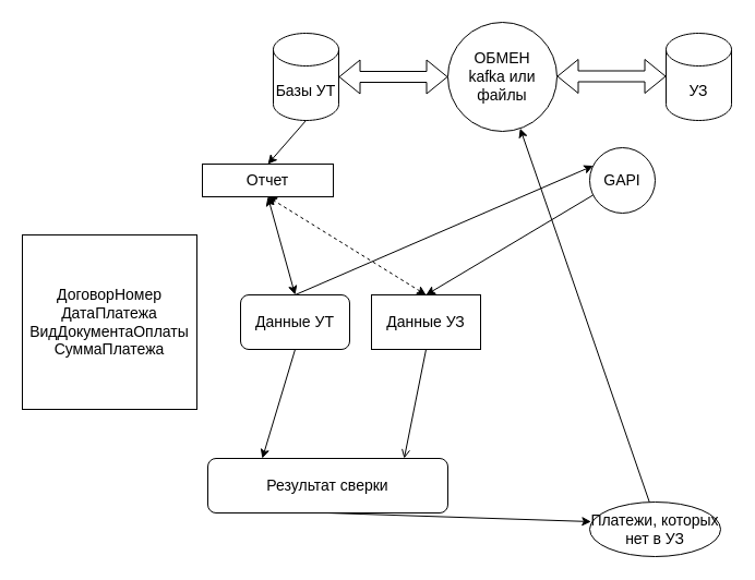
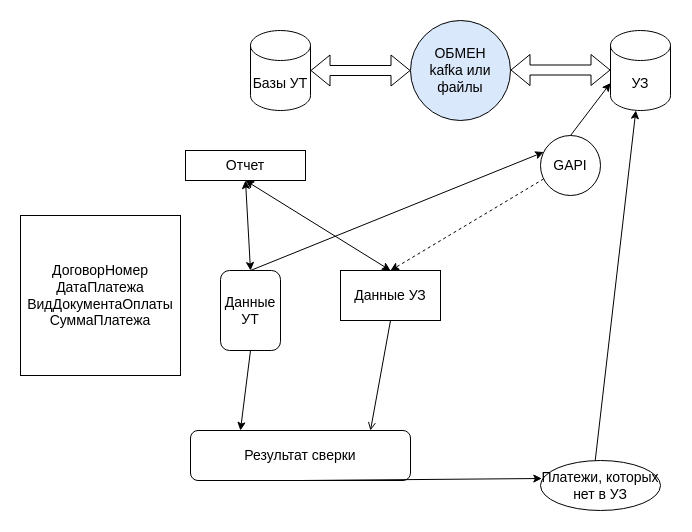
  <mxCell id="0" />
  <mxCell id="1" parent="0" />
  <mxCell id="2" value="&lt;font style=&quot;font-size: 14px;&quot;&gt;Базы УТ&lt;/font&gt;" style="shape=cylinder3;whiteSpace=wrap;html=1;boundedLbl=1;backgroundOutline=1;size=15;" vertex="1" parent="1"><mxGeometry x="250" y="30" width="60" height="80" as="geometry" /></mxCell>
  <mxCell id="3" value="&lt;font style=&quot;font-size: 14px;&quot;&gt;УЗ&lt;/font&gt;" style="shape=cylinder3;whiteSpace=wrap;html=1;boundedLbl=1;backgroundOutline=1;size=15;" vertex="1" parent="1"><mxGeometry x="610" y="30" width="60" height="80" as="geometry" /></mxCell>
  <mxCell id="4" value="Отчет&lt;br&gt;" style="rounded=0;whiteSpace=wrap;html=1;fontSize=14;" vertex="1" parent="1"><mxGeometry x="185" y="150" width="120" height="30" as="geometry" /></mxCell>
- <mxCell id="5" value="Данные УТ&lt;br&gt;" style="rounded=1;whiteSpace=wrap;html=1;fontSize=14;" vertex="1" parent="1"><mxGeometry x="220" y="270" width="100" height="50" as="geometry" /></mxCell>
+ <mxCell id="5" value="Данные УТ&lt;br&gt;" style="rounded=1;whiteSpace=wrap;html=1;fontSize=14;" vertex="1" parent="1"><mxGeometry x="220" y="270" width="60" height="80" as="geometry" /></mxCell>
  <mxCell id="6" value="Данные УЗ" style="whiteSpace=wrap;html=1;fontSize=14;rounded=0;" vertex="1" parent="1"><mxGeometry x="340" y="270" width="100" height="50" as="geometry" /></mxCell>
- <mxCell id="7" value="Результат сверки" style="rounded=1;whiteSpace=wrap;html=1;fontSize=14;" vertex="1" parent="1"><mxGeometry x="190" y="420" width="220" height="50" as="geometry" /></mxCell>
+ <mxCell id="7" value="Результат сверки" style="rounded=1;whiteSpace=wrap;html=1;fontSize=14;" vertex="1" parent="1"><mxGeometry x="190" y="430" width="220" height="50" as="geometry" /></mxCell>
  <mxCell id="8" value="Платежи, которых нет в УЗ&lt;br&gt;" style="ellipse;whiteSpace=wrap;html=1;fontSize=14;" vertex="1" parent="1"><mxGeometry x="540" y="460" width="120" height="50" as="geometry" /></mxCell>
- <mxCell id="9" value="ОБМЕН&lt;br&gt;kafka или файлы" style="ellipse;whiteSpace=wrap;html=1;aspect=fixed;fontSize=14;" vertex="1" parent="1"><mxGeometry x="410" y="20" width="100" height="100" as="geometry" /></mxCell>
+ <mxCell id="9" value="ОБМЕН&lt;br&gt;kafka или файлы" style="ellipse;whiteSpace=wrap;html=1;aspect=fixed;fontSize=14;fillColor=#dae8fc;" vertex="1" parent="1"><mxGeometry x="410" y="20" width="100" height="100" as="geometry" /></mxCell>
  <mxCell id="10" value="GAPI" style="ellipse;whiteSpace=wrap;html=1;aspect=fixed;fontSize=14;" vertex="1" parent="1"><mxGeometry x="540" y="135" width="60" height="60" as="geometry" /></mxCell>
  <mxCell id="11" value="" style="endArrow=classic;html=1;rounded=0;fontSize=14;entryX=0;entryY=0.25;entryDx=0;entryDy=0;exitX=0.5;exitY=0;exitDx=0;exitDy=0;" edge="1" parent="1" source="5" target="10"><mxGeometry width="50" height="50" relative="1" as="geometry"><mxPoint x="390" y="140" as="sourcePoint" /><mxPoint x="440" y="90" as="targetPoint" /></mxGeometry></mxCell>
- <mxCell id="12" value="" style="endArrow=classic;html=1;rounded=0;fontSize=14;entryX=0.5;entryY=0;entryDx=0;entryDy=0;exitX=0;exitY=0.75;exitDx=0;exitDy=0;" edge="1" parent="1" source="10" target="6"><mxGeometry width="50" height="50" relative="1" as="geometry"><mxPoint x="610" y="160" as="sourcePoint" /><mxPoint x="560" y="200" as="targetPoint" /></mxGeometry></mxCell>
- <mxCell id="14" value="" style="endArrow=classic;html=1;rounded=0;fontSize=14;exitX=0.456;exitY=0;exitDx=0;exitDy=0;exitPerimeter=0;" edge="1" parent="1" source="8" target="9"><mxGeometry width="50" height="50" relative="1" as="geometry"><mxPoint x="390" y="140" as="sourcePoint" /><mxPoint x="440" y="90" as="targetPoint" /></mxGeometry></mxCell>
+ <mxCell id="12" value="" style="endArrow=classic;html=1;rounded=0;fontSize=14;entryX=0.5;entryY=0;entryDx=0;entryDy=0;exitX=0;exitY=0.75;exitDx=0;exitDy=0;dashed=1;" edge="1" parent="1" source="10" target="6"><mxGeometry width="50" height="50" relative="1" as="geometry"><mxPoint x="610" y="160" as="sourcePoint" /><mxPoint x="560" y="200" as="targetPoint" /></mxGeometry></mxCell>
+ <mxCell id="13" value="" style="endArrow=classic;html=1;rounded=0;fontSize=14;exitX=0.5;exitY=0;exitDx=0;exitDy=0;entryX=0;entryY=0;entryDx=0;entryDy=52.5;entryPerimeter=0;" edge="1" parent="1" source="10" target="3"><mxGeometry width="50" height="50" relative="1" as="geometry"><mxPoint x="560" y="135" as="sourcePoint" /><mxPoint x="610" y="85" as="targetPoint" /></mxGeometry></mxCell>
+ <mxCell id="14" value="" style="endArrow=classic;html=1;rounded=0;fontSize=14;exitX=0.456;exitY=0;exitDx=0;exitDy=0;exitPerimeter=0;" edge="1" parent="1" source="8" target="3"><mxGeometry width="50" height="50" relative="1" as="geometry"><mxPoint x="390" y="140" as="sourcePoint" /><mxPoint x="440" y="90" as="targetPoint" /></mxGeometry></mxCell>
  <mxCell id="15" value="" style="shape=flexArrow;endArrow=classic;startArrow=classic;html=1;rounded=0;fontSize=14;entryX=0;entryY=0.5;entryDx=0;entryDy=0;" edge="1" parent="1" target="9"><mxGeometry width="100" height="100" relative="1" as="geometry"><mxPoint x="310" y="70" as="sourcePoint" /><mxPoint x="410" y="-30" as="targetPoint" /></mxGeometry></mxCell>
  <mxCell id="16" value="" style="shape=flexArrow;endArrow=classic;startArrow=classic;html=1;rounded=0;fontSize=14;entryX=0;entryY=0.5;entryDx=0;entryDy=0;" edge="1" parent="1"><mxGeometry width="100" height="100" relative="1" as="geometry"><mxPoint x="510" y="69.5" as="sourcePoint" /><mxPoint x="610" y="69.5" as="targetPoint" /></mxGeometry></mxCell>
  <mxCell id="17" value="" style="endArrow=classic;html=1;rounded=0;fontSize=14;entryX=0.011;entryY=0.36;entryDx=0;entryDy=0;entryPerimeter=0;exitX=0.5;exitY=1;exitDx=0;exitDy=0;" edge="1" parent="1" source="7" target="8"><mxGeometry width="50" height="50" relative="1" as="geometry"><mxPoint x="390" y="340" as="sourcePoint" /><mxPoint x="440" y="290" as="targetPoint" /></mxGeometry></mxCell>
  <mxCell id="18" value="" style="endArrow=open;html=1;rounded=0;fontSize=14;exitX=0.5;exitY=1;exitDx=0;exitDy=0;entryX=0.818;entryY=0;entryDx=0;entryDy=0;entryPerimeter=0;" edge="1" parent="1" source="6" target="7"><mxGeometry width="50" height="50" relative="1" as="geometry"><mxPoint x="390" y="340" as="sourcePoint" /><mxPoint x="320" y="420" as="targetPoint" /></mxGeometry></mxCell>
  <mxCell id="19" value="" style="endArrow=classic;html=1;rounded=0;fontSize=14;exitX=0.5;exitY=1;exitDx=0;exitDy=0;entryX=0.227;entryY=0;entryDx=0;entryDy=0;entryPerimeter=0;" edge="1" parent="1" source="5" target="7"><mxGeometry width="50" height="50" relative="1" as="geometry"><mxPoint x="390" y="340" as="sourcePoint" /><mxPoint x="440" y="290" as="targetPoint" /></mxGeometry></mxCell>
- <mxCell id="20" value="" style="endArrow=classic;html=1;rounded=0;fontSize=14;exitX=0.5;exitY=1;exitDx=0;exitDy=0;exitPerimeter=0;entryX=0.5;entryY=0;entryDx=0;entryDy=0;" edge="1" parent="1" source="2" target="4"><mxGeometry width="50" height="50" relative="1" as="geometry"><mxPoint x="390" y="340" as="sourcePoint" /><mxPoint x="440" y="290" as="targetPoint" /></mxGeometry></mxCell>
  <mxCell id="21" value="" style="endArrow=classic;startArrow=classic;html=1;rounded=0;fontSize=14;exitX=0.5;exitY=1;exitDx=0;exitDy=0;entryX=0.5;entryY=0;entryDx=0;entryDy=0;" edge="1" parent="1" source="4" target="5"><mxGeometry width="50" height="50" relative="1" as="geometry"><mxPoint x="390" y="340" as="sourcePoint" /><mxPoint x="440" y="290" as="targetPoint" /></mxGeometry></mxCell>
- <mxCell id="22" value="" style="endArrow=classic;startArrow=classic;html=1;rounded=0;fontSize=14;entryX=0.5;entryY=1;entryDx=0;entryDy=0;exitX=0.5;exitY=0;exitDx=0;exitDy=0;dashed=1;" edge="1" parent="1" source="6" target="4"><mxGeometry width="50" height="50" relative="1" as="geometry"><mxPoint x="390" y="340" as="sourcePoint" /><mxPoint x="440" y="290" as="targetPoint" /></mxGeometry></mxCell>
+ <mxCell id="22" value="" style="endArrow=classic;startArrow=classic;html=1;rounded=0;fontSize=14;entryX=0.5;entryY=1;entryDx=0;entryDy=0;exitX=0.5;exitY=0;exitDx=0;exitDy=0;" edge="1" parent="1" source="6" target="4"><mxGeometry width="50" height="50" relative="1" as="geometry"><mxPoint x="390" y="340" as="sourcePoint" /><mxPoint x="440" y="290" as="targetPoint" /></mxGeometry></mxCell>
  <mxCell id="23" value="ДоговорНомер&lt;br&gt;ДатаПлатежа&lt;br&gt;ВидДокументаОплаты&lt;br&gt;СуммаПлатежа" style="whiteSpace=wrap;html=1;aspect=fixed;fontSize=14;" vertex="1" parent="1"><mxGeometry x="20" y="215" width="160" height="160" as="geometry" /></mxCell>
